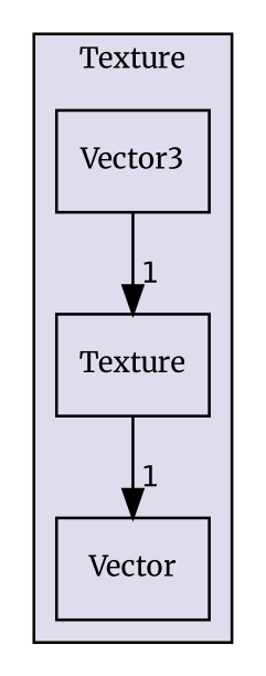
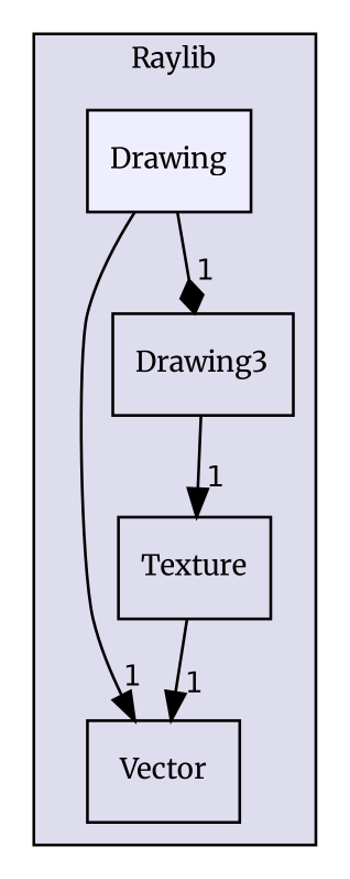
  digraph {
    compound=true
    fontname=Merriweather
    node [fontname=Merriweather fontsize=10 shape=box]
    edge [arrowhead=normal fontname=Merriweather headlabel=1 labeldistance=1.5 labelfontname=Helvetica labelfontsize=10]
    n1 [label=Vector]
-   n2 [label=Vector3]
+   n2 [label=Drawing3]
    n3 [label=Texture]
+   n4 [fillcolor="#eeeeff" label=Drawing pencolor=black style=filled]
    subgraph cluster_1 {
      bgcolor="#ddddee"
      fontsize=10
-     label=Texture
+     label=Raylib
      pencolor=black
      n1
      n2
      n3
+     n4
    }
    n2 -> n3
    n3 -> n1
+   n4 -> n1
+   n4 -> n2 [arrowhead=diamond]
  }
